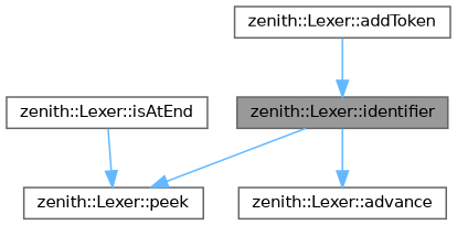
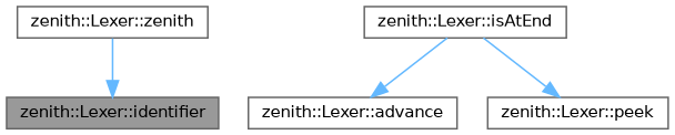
  digraph {
    rankdir=TB
    node [color=grey40 fillcolor=white fontname=Helvetica fontsize=10 shape=box style=filled]
    edge [color=steelblue1 fontname=Helvetica fontsize=10 labelfontname=Helvetica labelfontsize=10 style=solid]
    n1 [color=gray40 fillcolor=grey60 fontcolor=black height=0.2 label="zenith::Lexer::identifier" width=0.4]
    n2 [height=0.2 label="zenith::Lexer::advance" width=0.4]
    n3 [height=0.2 label="zenith::Lexer::peek" width=0.4]
-   n4 [height=0.2 label="zenith::Lexer::addToken" width=0.4]
+   n4 [height=0.2 label="zenith::Lexer::zenith" width=0.4]
    n5 [height=0.2 label="zenith::Lexer::isAtEnd" width=0.4]
-   n1 -> n2
-   n1 -> n3
+   n5 -> n2
    n4 -> n1
    n5 -> n3
  }
